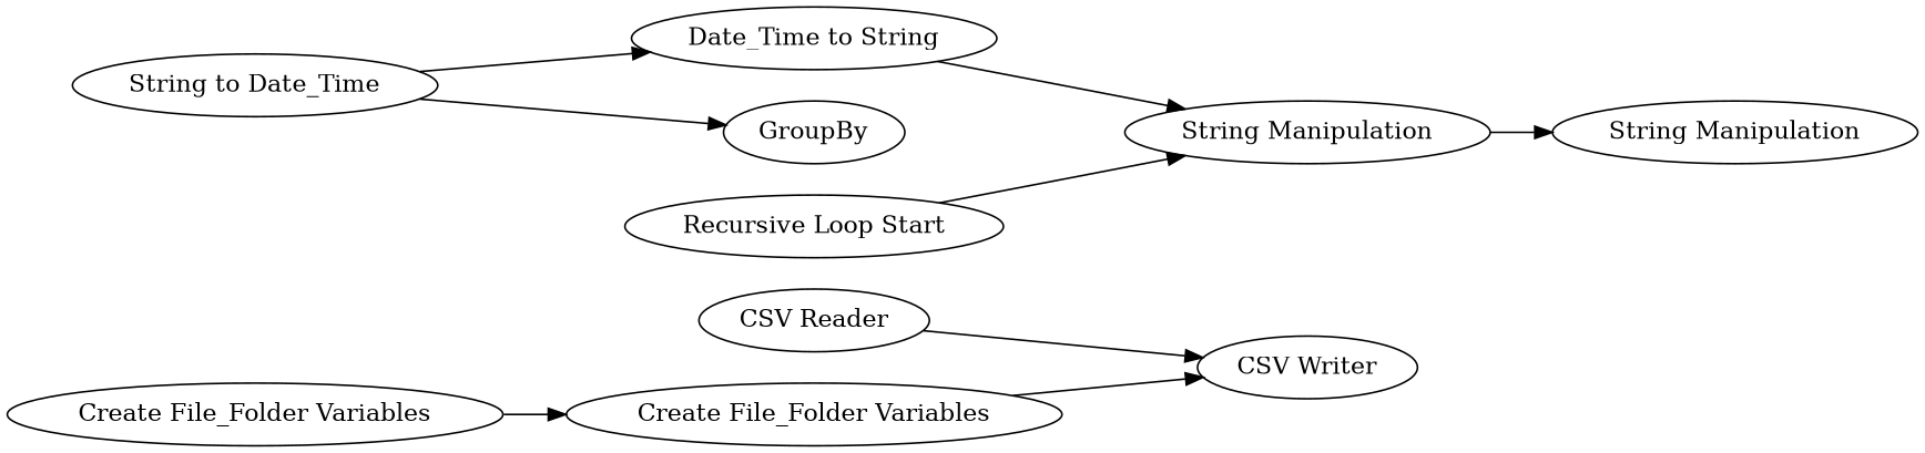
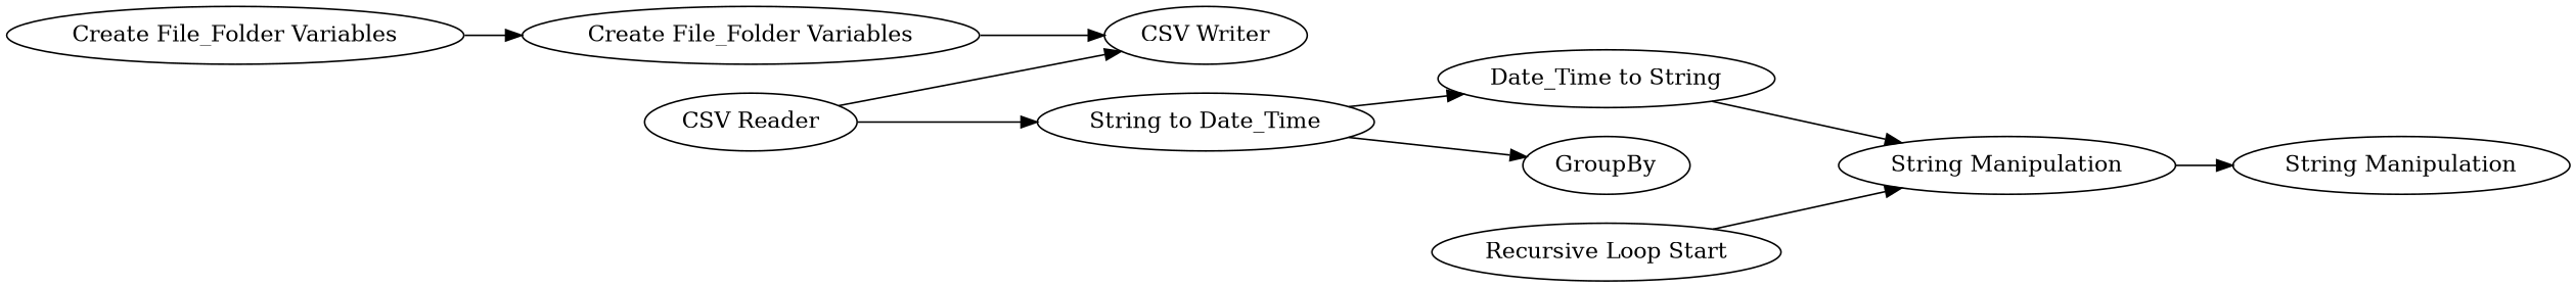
  digraph {
    rankdir=LR
    n1 [label="Create File_Folder Variables"]
    n2 [label="CSV Writer"]
    n3 [label="Create File_Folder Variables"]
    n4 [label="CSV Reader"]
    n5 [label="String to Date_Time"]
    n6 [label="Date_Time to String"]
    n7 [label=GroupBy]
    n8 [label="String Manipulation"]
    n9 [label="Recursive Loop Start"]
    n10 [label="String Manipulation"]
    n1 -> n2
    n3 -> n1
    n4 -> n2
+   n4 -> n5
    n5 -> n6
    n5 -> n7
    n6 -> n8
    n8 -> n10
    n9 -> n8
  }
